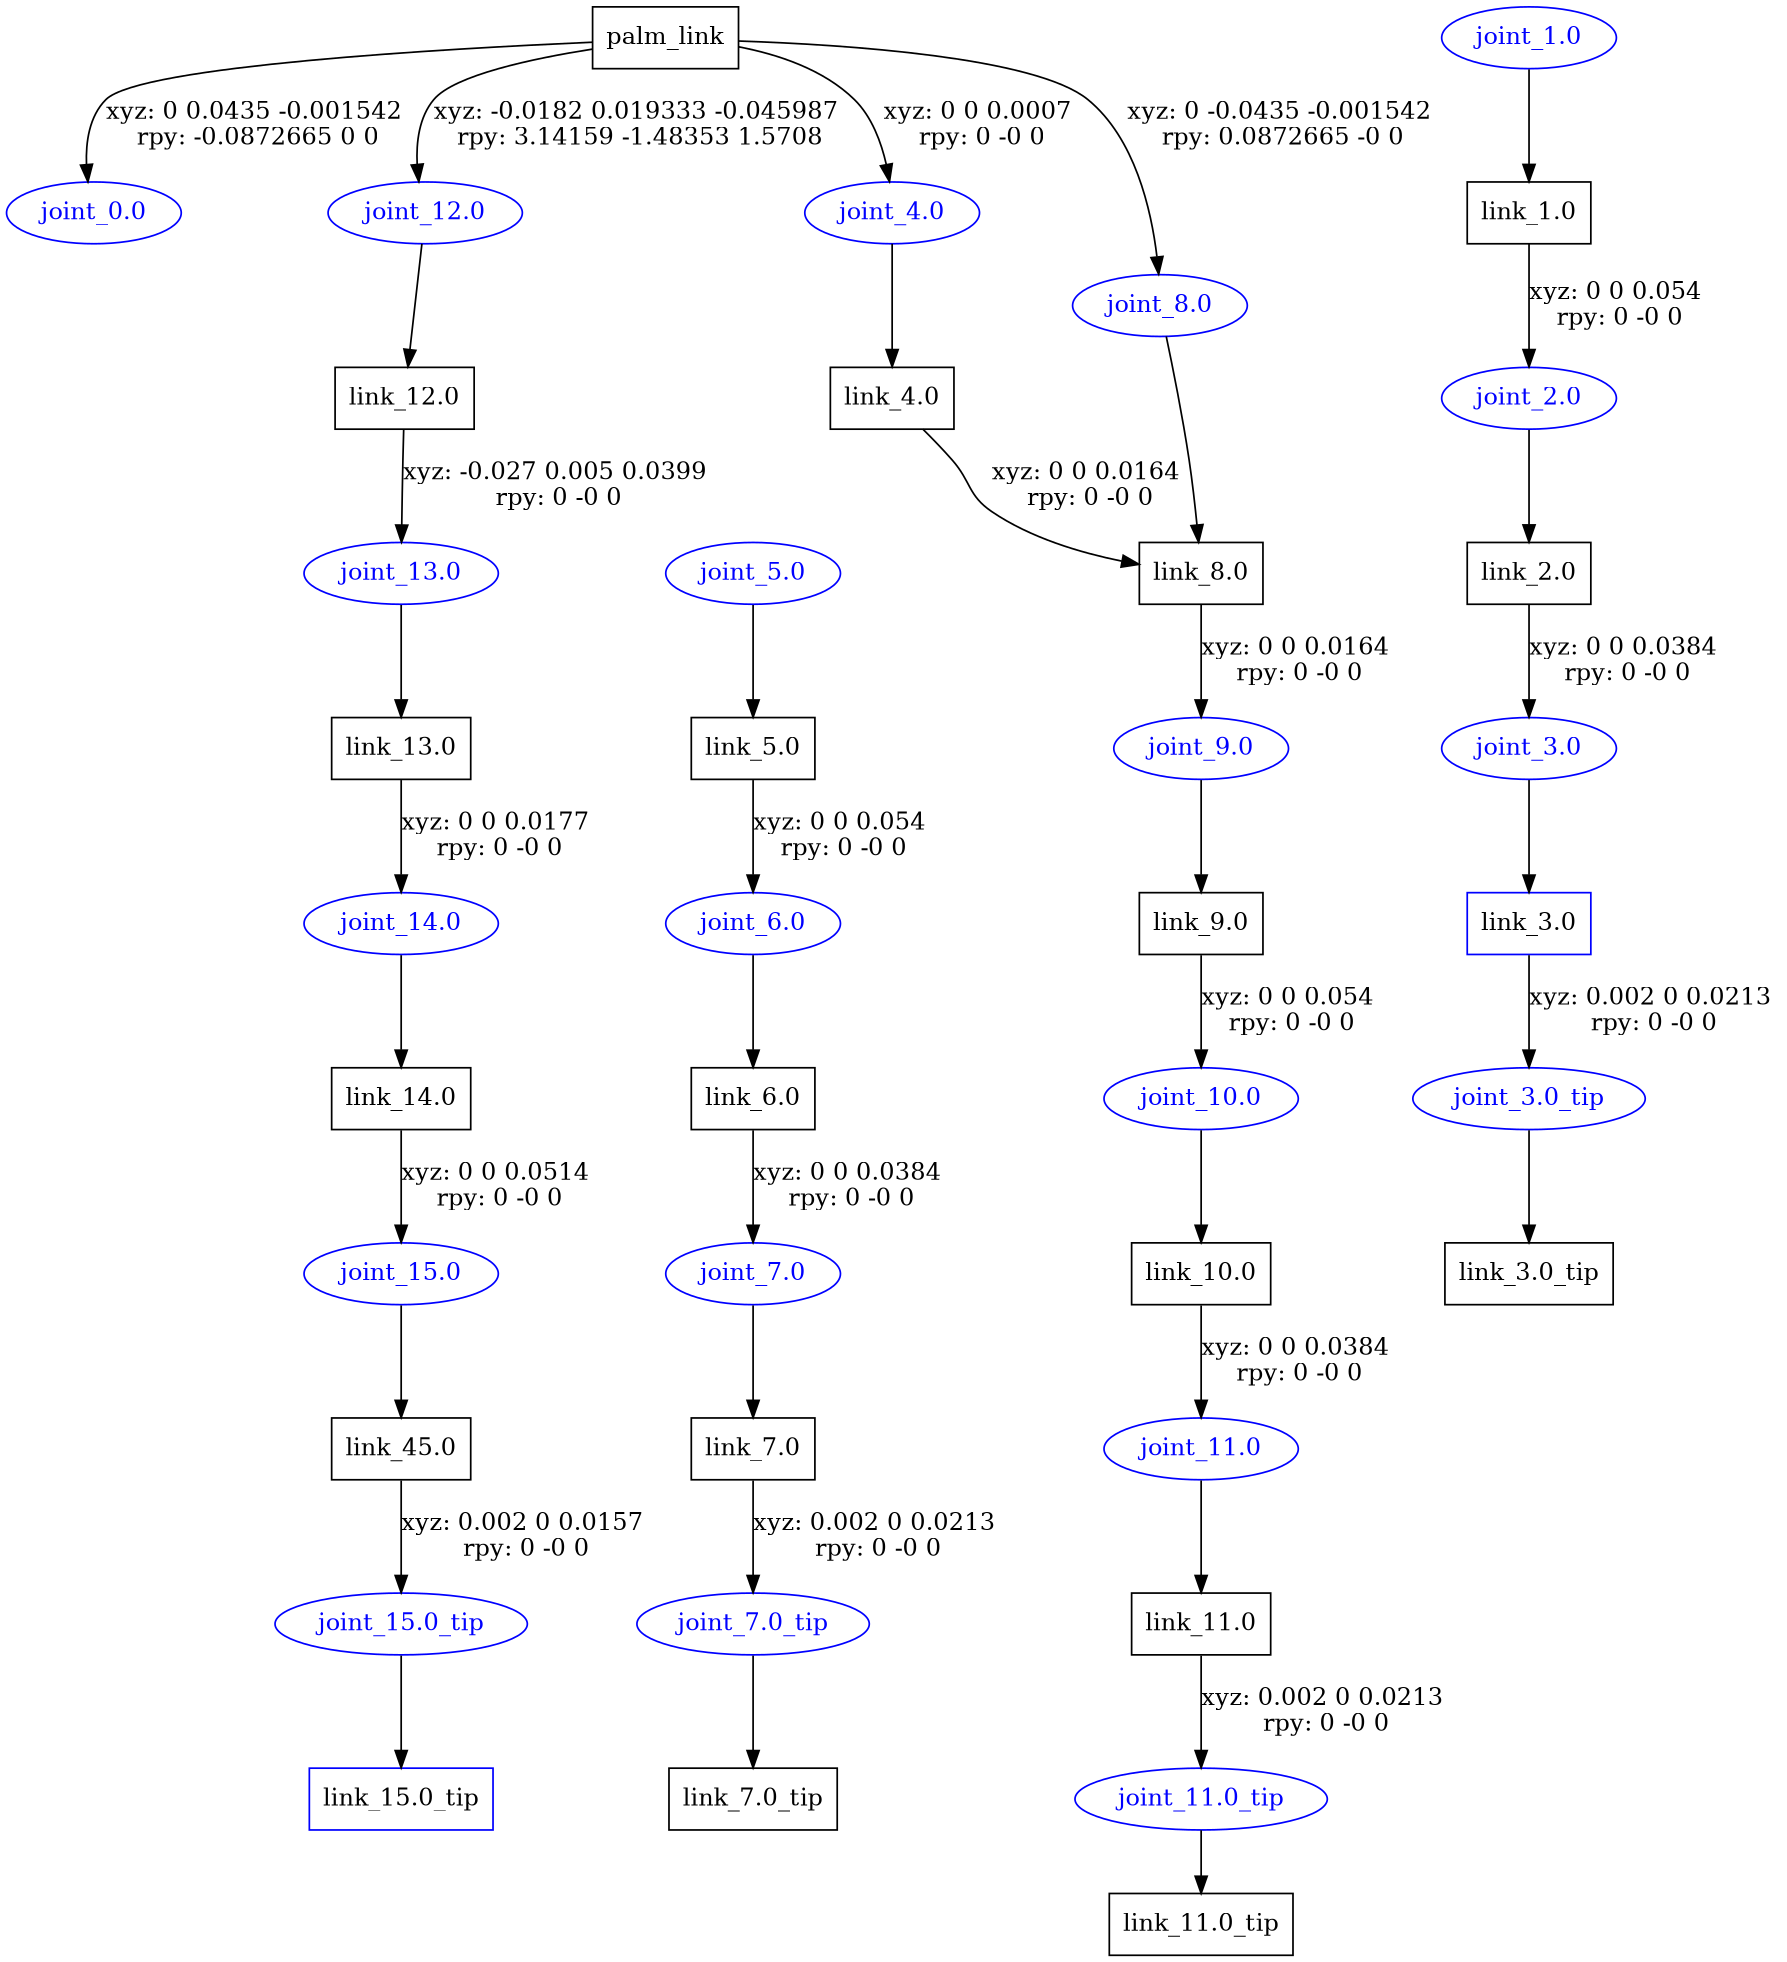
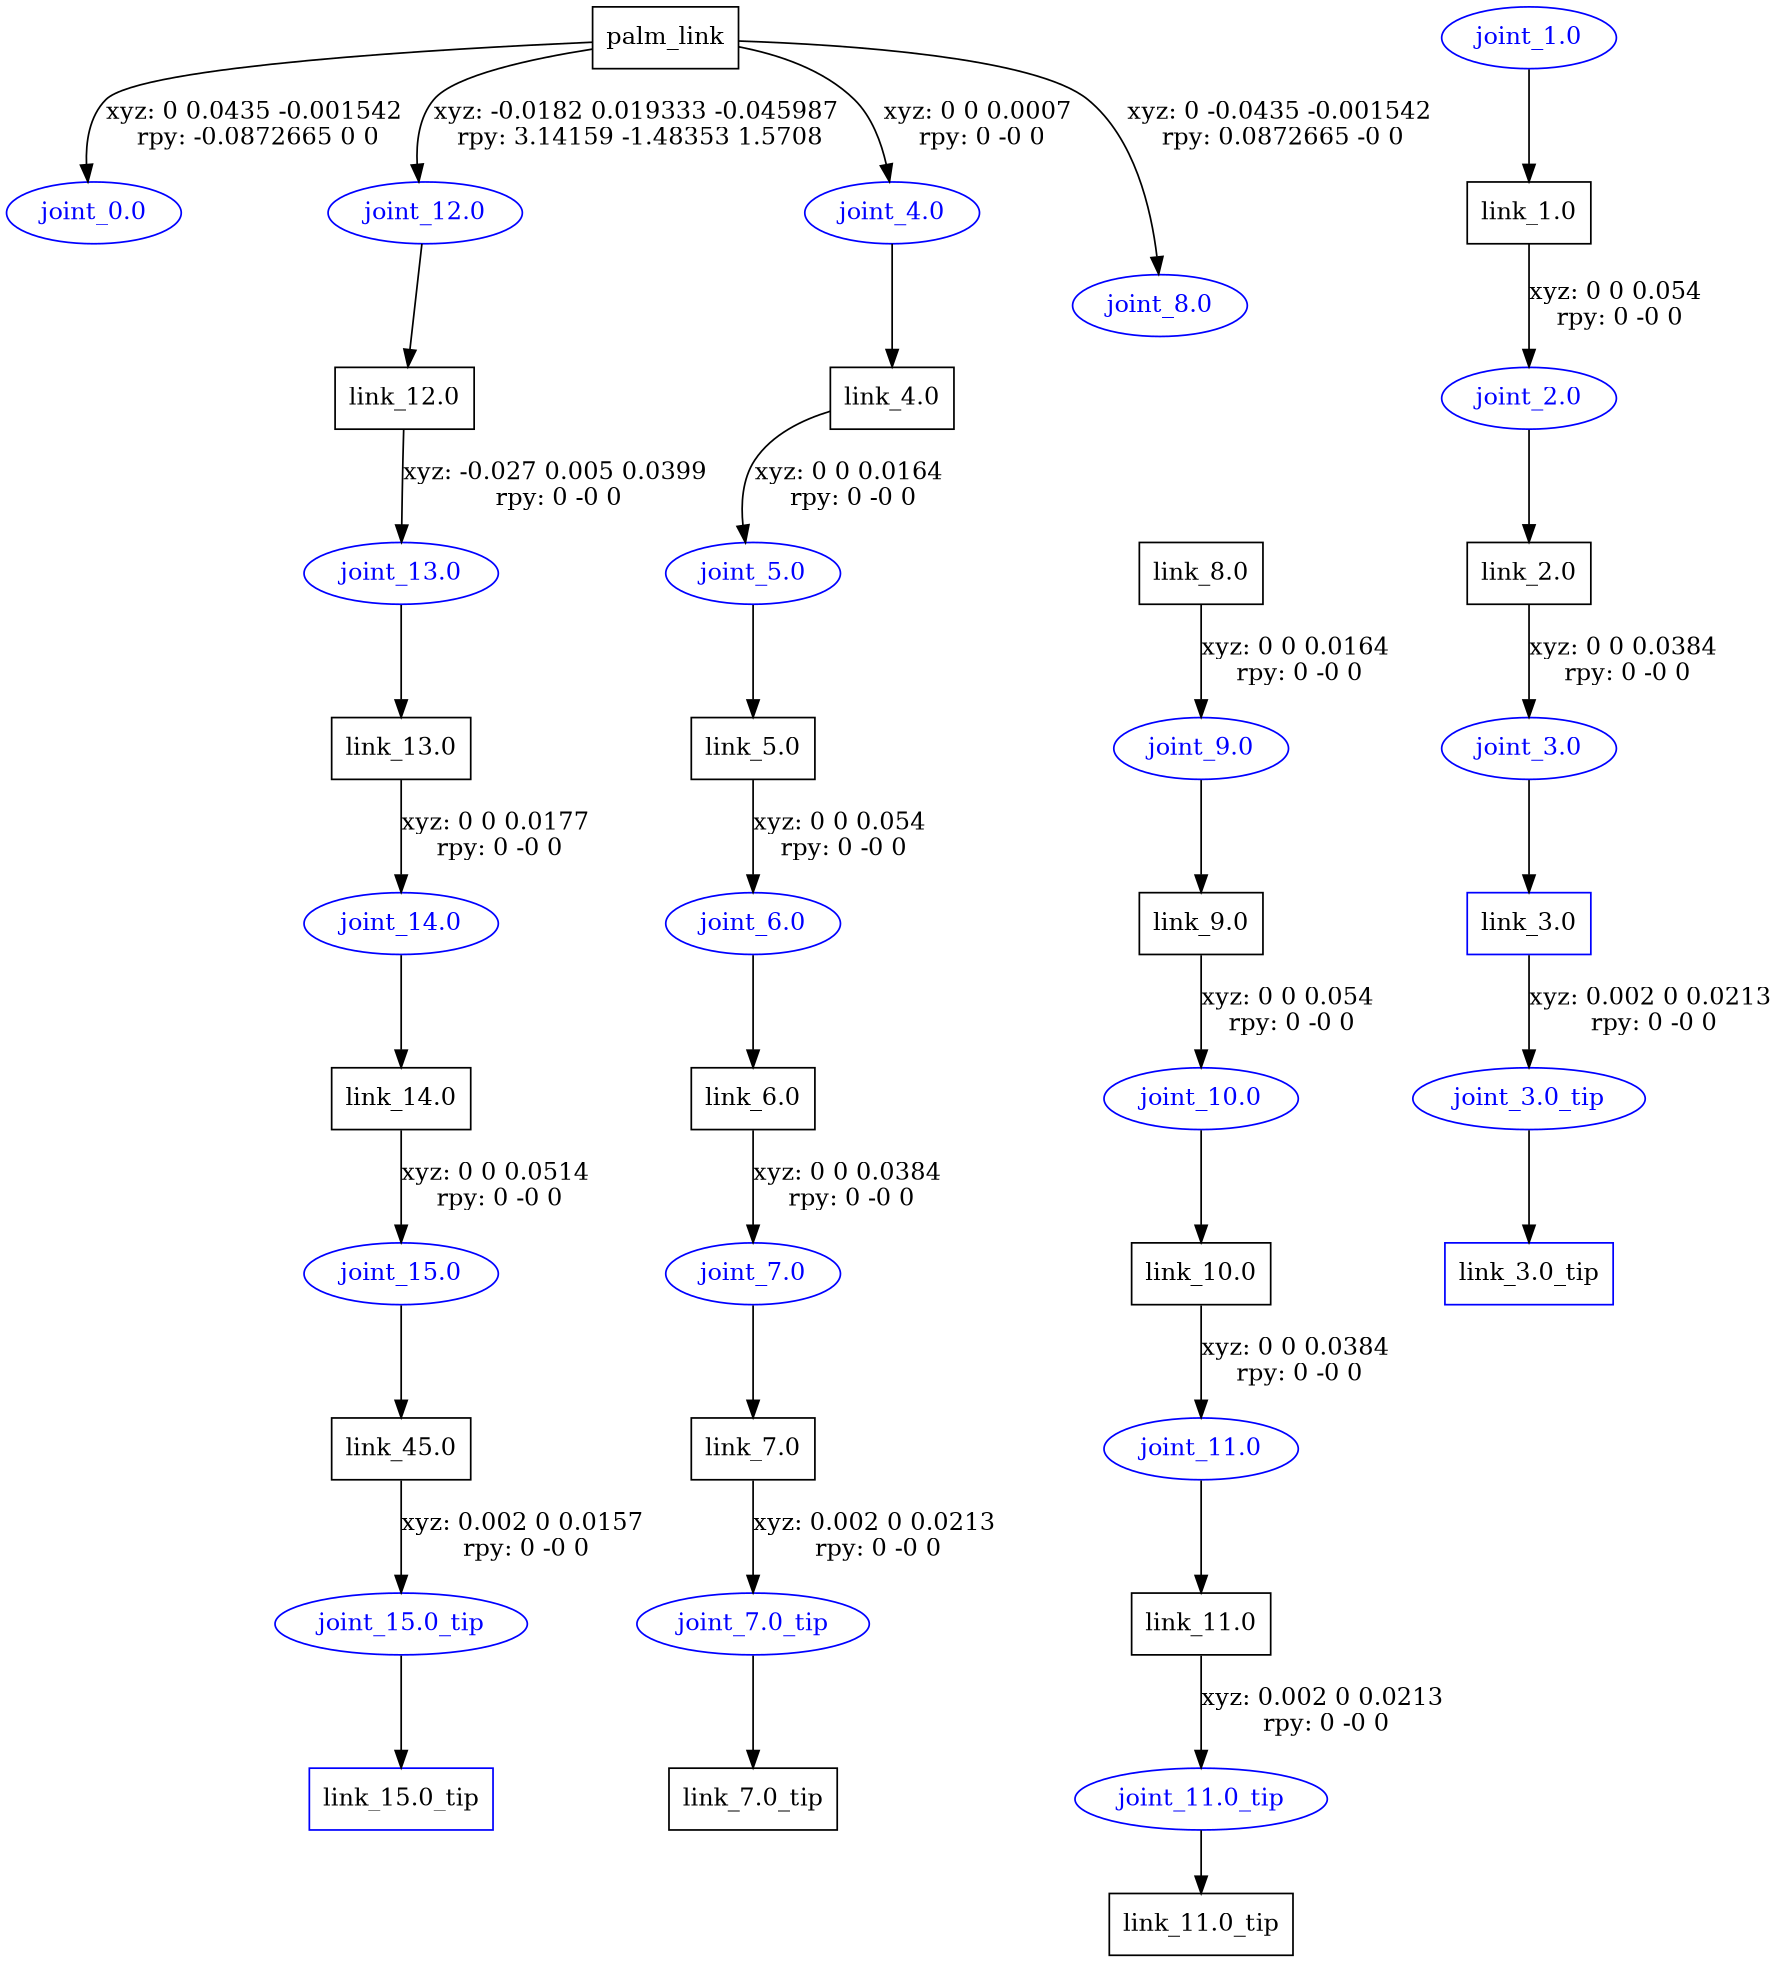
  digraph {
    node [shape=box color=blue]
    n1 [label=palm_link color=""]
    "joint_0.0" [fontcolor=blue shape=ellipse]
    "joint_12.0" [fontcolor=blue shape=ellipse]
    "joint_4.0" [fontcolor=blue shape=ellipse]
    "joint_8.0" [fontcolor=blue shape=ellipse]
    n6 [label="link_12.0" color=""]
    n7 [label="link_4.0" color=""]
    n8 [label="link_8.0" color=""]
    "joint_1.0" [fontcolor=blue shape=ellipse]
    n10 [label="link_1.0" color=""]
    "joint_2.0" [fontcolor=blue shape=ellipse]
    n12 [label="link_2.0" color=""]
    "joint_3.0" [fontcolor=blue shape=ellipse]
    n14 [label="link_3.0"]
    "joint_3.0_tip" [fontcolor=blue shape=ellipse]
-   n16 [label="link_3.0_tip" color=""]
+   n16 [label="link_3.0_tip"]
    "joint_13.0" [fontcolor=blue shape=ellipse]
    n18 [label="link_13.0" color=""]
    "joint_14.0" [fontcolor=blue shape=ellipse]
    n20 [label="link_14.0" color=""]
    "joint_15.0" [fontcolor=blue shape=ellipse]
    n22 [label="link_45.0" color=""]
    "joint_15.0_tip" [fontcolor=blue shape=ellipse]
    n24 [label="link_15.0_tip"]
    "joint_5.0" [fontcolor=blue shape=ellipse]
    n26 [label="link_5.0" color=""]
    "joint_6.0" [fontcolor=blue shape=ellipse]
    n28 [label="link_6.0" color=""]
    "joint_7.0" [fontcolor=blue shape=ellipse]
    n30 [label="link_7.0" color=""]
    "joint_7.0_tip" [fontcolor=blue shape=ellipse]
    n32 [label="link_7.0_tip" color=""]
    "joint_9.0" [fontcolor=blue shape=ellipse]
    n34 [label="link_9.0" color=""]
    "joint_10.0" [fontcolor=blue shape=ellipse]
    n36 [label="link_10.0" color=""]
    "joint_11.0" [fontcolor=blue shape=ellipse]
    n38 [label="link_11.0" color=""]
    "joint_11.0_tip" [fontcolor=blue shape=ellipse]
    n40 [label="link_11.0_tip" color=""]
    n1 -> "joint_0.0" [label="xyz: 0 0.0435 -0.001542 \nrpy: -0.0872665 0 0"]
    n1 -> "joint_12.0" [label="xyz: -0.0182 0.019333 -0.045987 \nrpy: 3.14159 -1.48353 1.5708"]
    n1 -> "joint_4.0" [label="xyz: 0 0 0.0007 \nrpy: 0 -0 0"]
    n1 -> "joint_8.0" [label="xyz: 0 -0.0435 -0.001542 \nrpy: 0.0872665 -0 0"]
    "joint_12.0" -> n6
    "joint_4.0" -> n7
-   "joint_8.0" -> n8
    n6 -> "joint_13.0" [label="xyz: -0.027 0.005 0.0399 \nrpy: 0 -0 0"]
-   n7 -> n8 [label="xyz: 0 0 0.0164 \nrpy: 0 -0 0"]
+   n7 -> "joint_5.0" [label="xyz: 0 0 0.0164 \nrpy: 0 -0 0"]
    n8 -> "joint_9.0" [label="xyz: 0 0 0.0164 \nrpy: 0 -0 0"]
    "joint_1.0" -> n10
    n10 -> "joint_2.0" [label="xyz: 0 0 0.054 \nrpy: 0 -0 0"]
    "joint_2.0" -> n12
    n12 -> "joint_3.0" [label="xyz: 0 0 0.0384 \nrpy: 0 -0 0"]
    "joint_3.0" -> n14
    n14 -> "joint_3.0_tip" [label="xyz: 0.002 0 0.0213 \nrpy: 0 -0 0"]
    "joint_3.0_tip" -> n16
    "joint_13.0" -> n18
    n18 -> "joint_14.0" [label="xyz: 0 0 0.0177 \nrpy: 0 -0 0"]
    "joint_14.0" -> n20
    n20 -> "joint_15.0" [label="xyz: 0 0 0.0514 \nrpy: 0 -0 0"]
    "joint_15.0" -> n22
    n22 -> "joint_15.0_tip" [label="xyz: 0.002 0 0.0157 \nrpy: 0 -0 0"]
    "joint_15.0_tip" -> n24
    "joint_5.0" -> n26
    n26 -> "joint_6.0" [label="xyz: 0 0 0.054 \nrpy: 0 -0 0"]
    "joint_6.0" -> n28
    n28 -> "joint_7.0" [label="xyz: 0 0 0.0384 \nrpy: 0 -0 0"]
    "joint_7.0" -> n30
    n30 -> "joint_7.0_tip" [label="xyz: 0.002 0 0.0213 \nrpy: 0 -0 0"]
    "joint_7.0_tip" -> n32
    "joint_9.0" -> n34
    n34 -> "joint_10.0" [label="xyz: 0 0 0.054 \nrpy: 0 -0 0"]
    "joint_10.0" -> n36
    n36 -> "joint_11.0" [label="xyz: 0 0 0.0384 \nrpy: 0 -0 0"]
    "joint_11.0" -> n38
    n38 -> "joint_11.0_tip" [label="xyz: 0.002 0 0.0213 \nrpy: 0 -0 0"]
    "joint_11.0_tip" -> n40
  }
